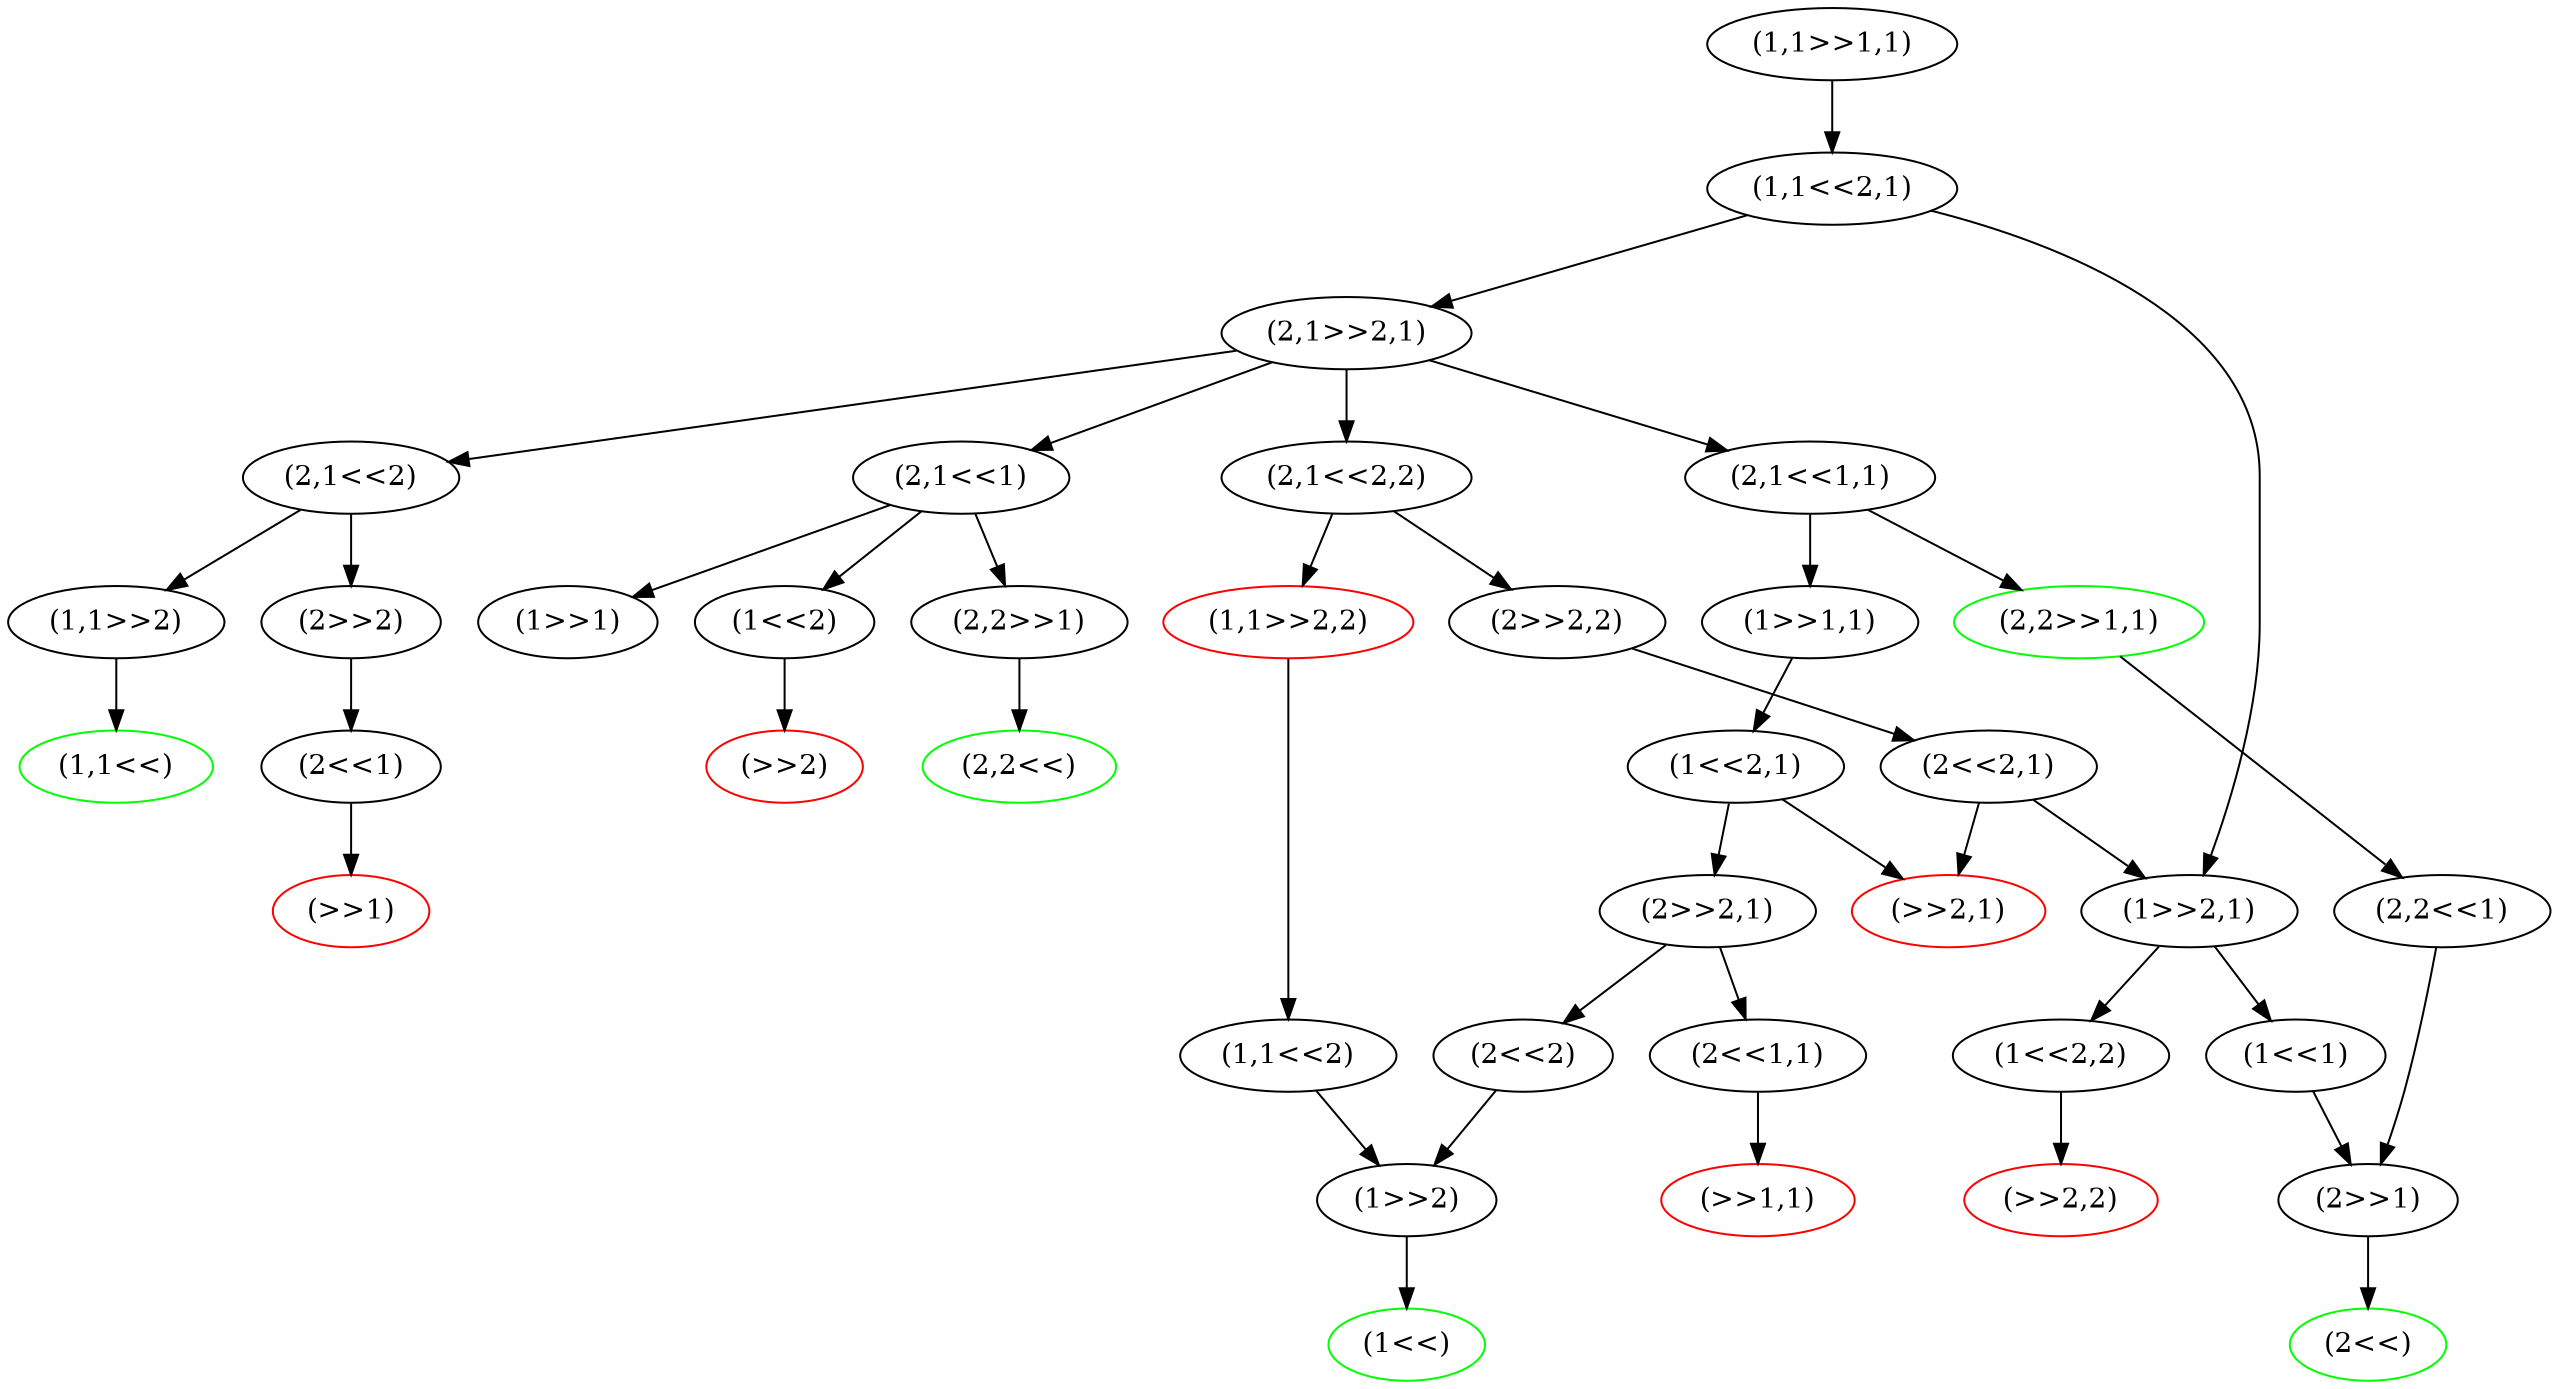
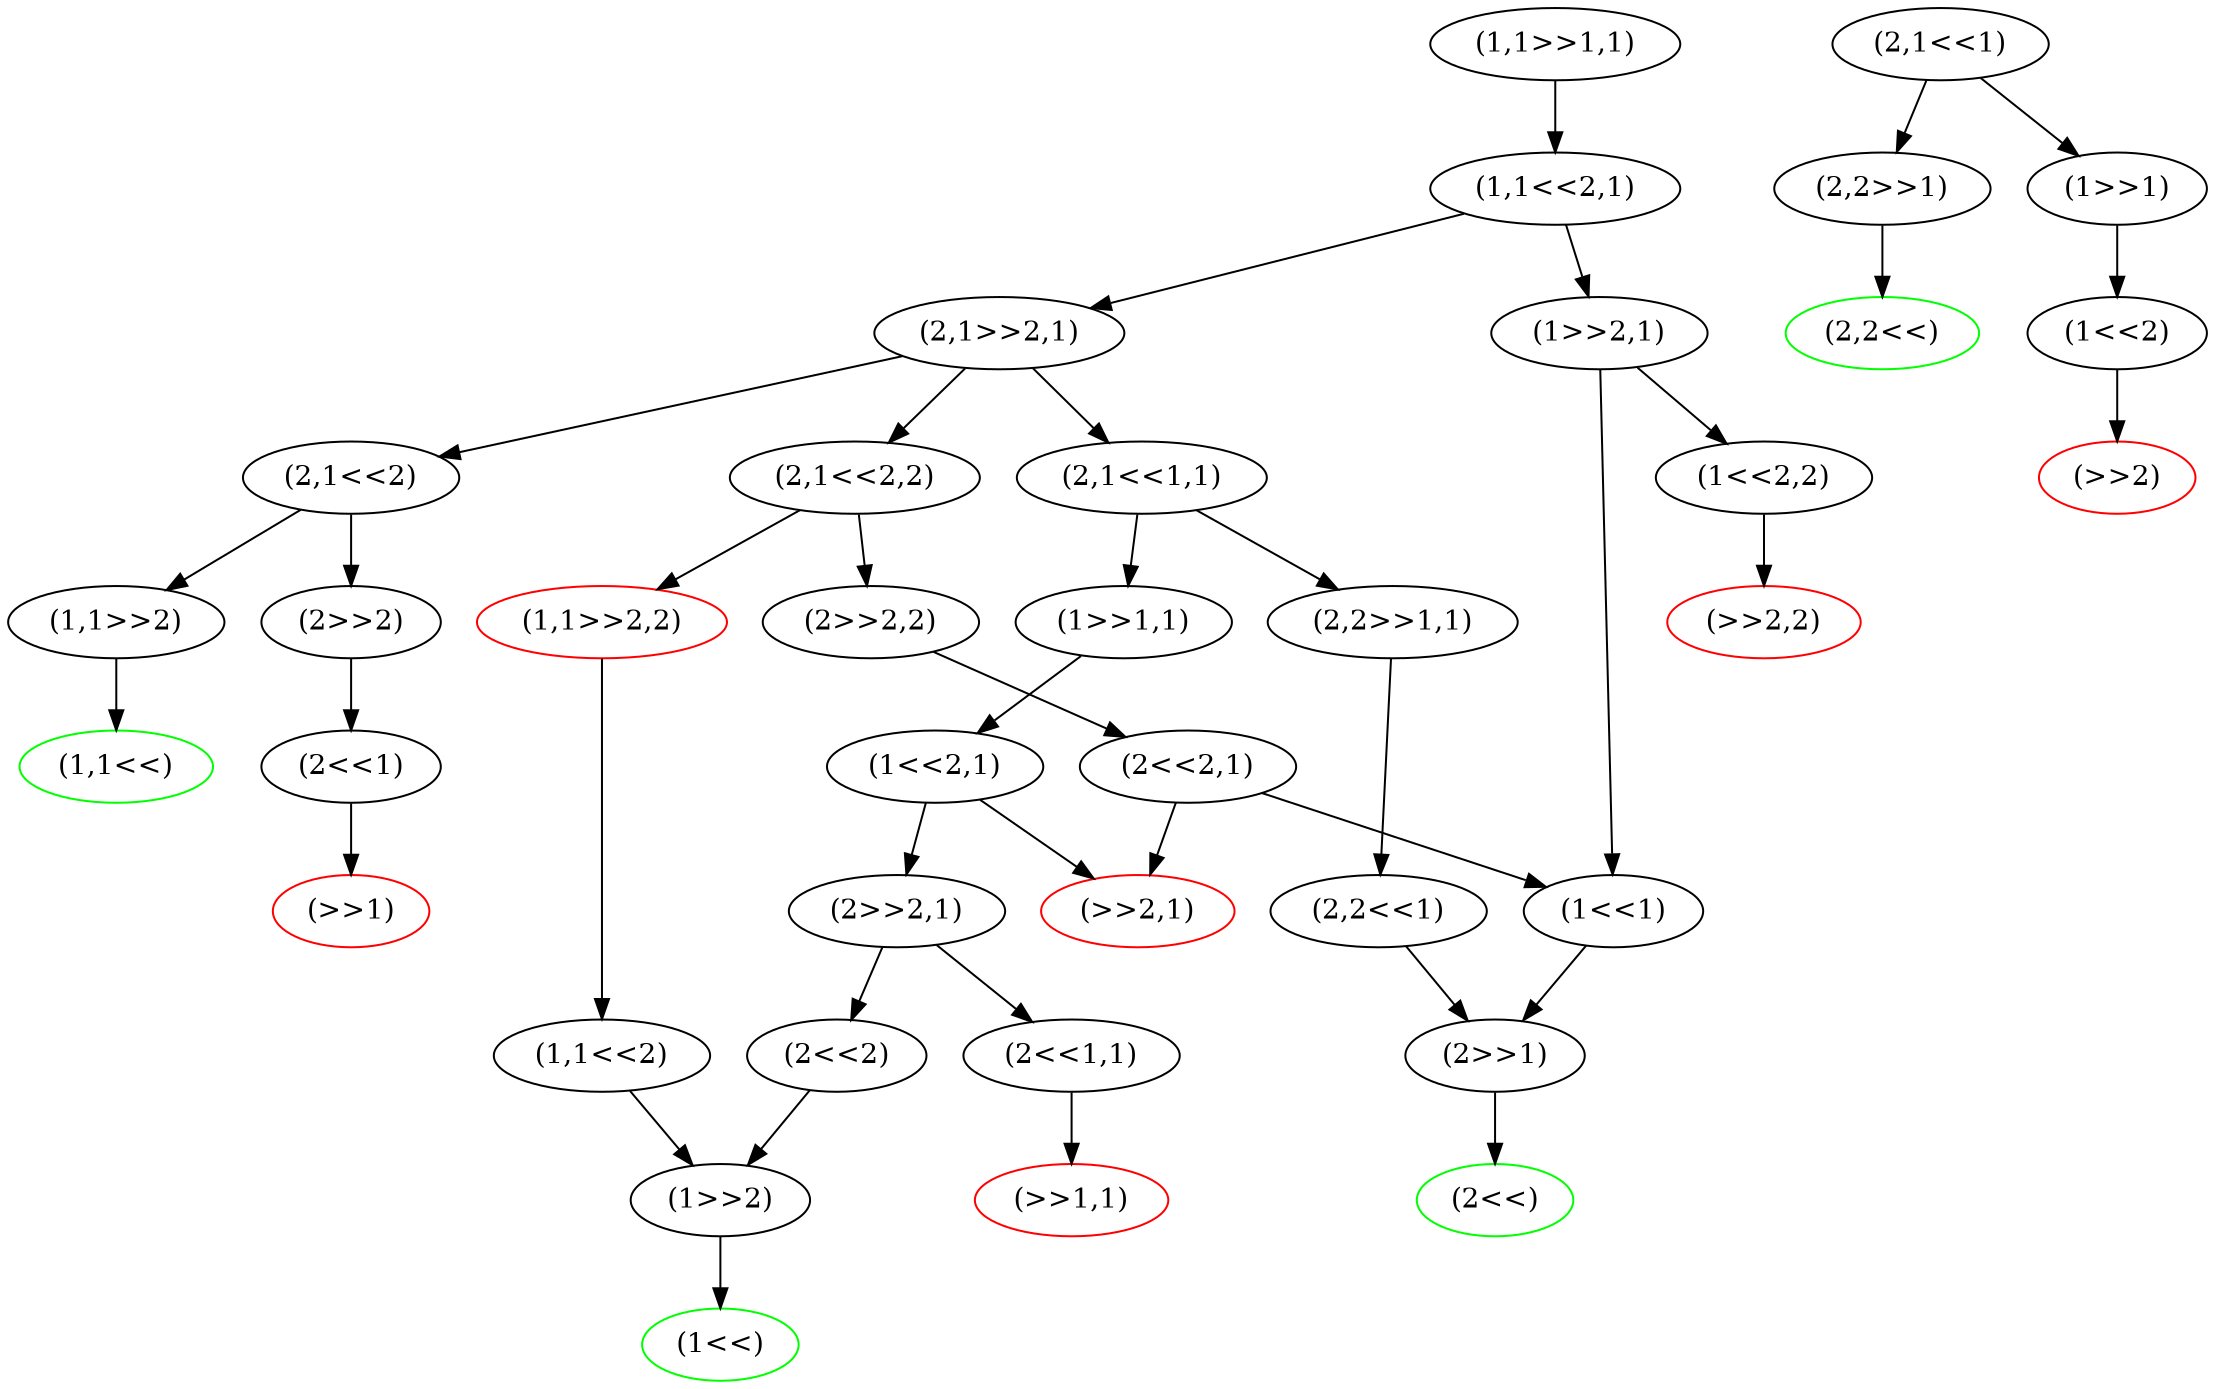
  digraph {
    node [color=black]
    "(1,1>>1,1)"
    "(1,1<<2,1)"
    "(2,1>>2,1)"
    "(1>>2,1)"
    "(2,1<<1)"
    "(2,1<<2)"
    "(2,1<<1,1)"
    "(2,1<<2,2)"
    "(1<<2,2)"
    "(1<<1)"
    "(2,2>>1)"
    "(1>>1)"
    "(2>>2)"
    "(1,1>>2)"
-   "(2,2>>1,1)" [color=green]
+   "(2,2>>1,1)"
    "(1>>1,1)"
    "(2>>2,2)"
    "(1,1>>2,2)" [color=red]
    "(>>2,2)" [color=red]
    "(2>>1)"
    "(2<<)" [color=green]
    "(2,2<<)" [color=green]
    "(1<<2)"
    "(2<<1)"
    "(1,1<<)" [color=green]
    "(2,2<<1)"
    "(1<<2,1)"
    "(2<<2,1)"
    "(1,1<<2)"
    "(>>2,1)" [color=red]
    "(1>>2)"
    "(1<<)" [color=green]
    "(2>>2,1)"
    "(2<<1,1)"
    "(2<<2)"
    "(>>1,1)" [color=red]
    "(>>1)" [color=red]
    "(>>2)" [color=red]
    "(1,1>>1,1)" -> "(1,1<<2,1)"
    "(1,1<<2,1)" -> "(2,1>>2,1)"
    "(1,1<<2,1)" -> "(1>>2,1)"
-   "(2,1>>2,1)" -> "(2,1<<1)"
    "(2,1>>2,1)" -> "(2,1<<2)"
    "(2,1>>2,1)" -> "(2,1<<1,1)"
    "(2,1>>2,1)" -> "(2,1<<2,2)"
    "(1>>2,1)" -> "(1<<2,2)"
    "(1>>2,1)" -> "(1<<1)"
    "(2,1<<1)" -> "(2,2>>1)"
    "(2,1<<1)" -> "(1>>1)"
    "(2,1<<2)" -> "(2>>2)"
    "(2,1<<2)" -> "(1,1>>2)"
    "(2,1<<1,1)" -> "(2,2>>1,1)"
    "(2,1<<1,1)" -> "(1>>1,1)"
    "(2,1<<2,2)" -> "(2>>2,2)"
    "(2,1<<2,2)" -> "(1,1>>2,2)"
    "(1<<2,2)" -> "(>>2,2)"
    "(1<<1)" -> "(2>>1)"
    "(2,2>>1)" -> "(2,2<<)"
-   "(2,1<<1)" -> "(1<<2)"
+   "(1>>1)" -> "(1<<2)"
    "(2>>2)" -> "(2<<1)"
    "(1,1>>2)" -> "(1,1<<)"
    "(2,2>>1,1)" -> "(2,2<<1)"
    "(1>>1,1)" -> "(1<<2,1)"
    "(2>>2,2)" -> "(2<<2,1)"
    "(1,1>>2,2)" -> "(1,1<<2)"
    "(2>>1)" -> "(2<<)"
    "(1<<2)" -> "(>>2)"
    "(2<<1)" -> "(>>1)"
    "(2,2<<1)" -> "(2>>1)"
    "(1<<2,1)" -> "(>>2,1)"
    "(1<<2,1)" -> "(2>>2,1)"
-   "(2<<2,1)" -> "(1>>2,1)"
+   "(2<<2,1)" -> "(1<<1)"
    "(2<<2,1)" -> "(>>2,1)"
    "(1,1<<2)" -> "(1>>2)"
    "(1>>2)" -> "(1<<)"
    "(2>>2,1)" -> "(2<<1,1)"
    "(2>>2,1)" -> "(2<<2)"
    "(2<<1,1)" -> "(>>1,1)"
    "(2<<2)" -> "(1>>2)"
  }
